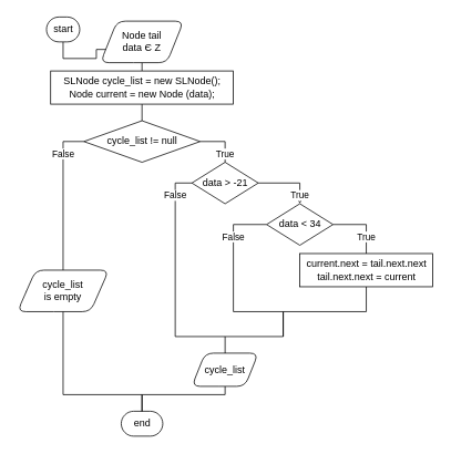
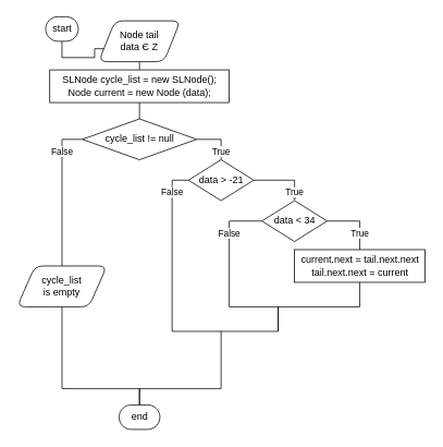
  <mxCell id="0" />
  <mxCell id="1" parent="0" />
  <mxCell id="2" value="True" style="edgeStyle=orthogonalEdgeStyle;rounded=0;orthogonalLoop=1;jettySize=auto;html=1;exitX=1;exitY=0.5;exitDx=0;exitDy=0;endArrow=block;endFill=0;" edge="1" parent="1" source="4" target="7"><mxGeometry x="0.733" relative="1" as="geometry"><Array as="points"><mxPoint x="360" y="220" /></Array><mxPoint as="offset" /></mxGeometry></mxCell>
  <mxCell id="3" value="False" style="edgeStyle=orthogonalEdgeStyle;rounded=0;orthogonalLoop=1;jettySize=auto;html=1;exitX=0;exitY=0.5;exitDx=0;exitDy=0;endArrow=none;endFill=0;" edge="1" parent="1" source="4"><mxGeometry x="-0.85" relative="1" as="geometry"><mxPoint x="170" y="505" as="targetPoint" /><Array as="points"><mxPoint x="210" y="220" /><mxPoint x="210" y="405" /><mxPoint x="270" y="405" /><mxPoint x="270" y="475" /><mxPoint x="170" y="475" /></Array><mxPoint as="offset" /></mxGeometry></mxCell>
  <mxCell id="4" value="data &amp;gt; -21" style="shape=rhombus;html=1;dashed=0;whitespace=wrap;perimeter=rhombusPerimeter;rounded=0;" vertex="1" parent="1"><mxGeometry x="230" y="195" width="80" height="50" as="geometry" /></mxCell>
  <mxCell id="5" value="True" style="edgeStyle=orthogonalEdgeStyle;rounded=0;orthogonalLoop=1;jettySize=auto;html=1;exitX=1;exitY=0.5;exitDx=0;exitDy=0;endArrow=none;endFill=0;" edge="1" parent="1" source="7" target="9"><mxGeometry x="0.467" relative="1" as="geometry"><mxPoint as="offset" /></mxGeometry></mxCell>
  <mxCell id="6" value="False" style="edgeStyle=orthogonalEdgeStyle;rounded=0;orthogonalLoop=1;jettySize=auto;html=1;exitX=0;exitY=0.5;exitDx=0;exitDy=0;endArrow=none;endFill=0;" edge="1" parent="1" source="7"><mxGeometry x="-0.532" relative="1" as="geometry"><mxPoint x="340" y="405" as="targetPoint" /><Array as="points"><mxPoint x="280" y="270" /><mxPoint x="280" y="375" /><mxPoint x="340" y="375" /></Array><mxPoint as="offset" /></mxGeometry></mxCell>
  <mxCell id="7" value="data &lt; 34" style="shape=rhombus;html=1;dashed=0;whitespace=wrap;perimeter=rhombusPerimeter;rounded=0;" vertex="1" parent="1"><mxGeometry x="320" y="245" width="80" height="50" as="geometry" /></mxCell>
  <mxCell id="8" style="edgeStyle=orthogonalEdgeStyle;rounded=0;orthogonalLoop=1;jettySize=auto;html=1;exitX=0.5;exitY=1;exitDx=0;exitDy=0;endArrow=none;endFill=0;" edge="1" parent="1" source="9"><mxGeometry relative="1" as="geometry"><mxPoint x="270" y="405" as="targetPoint" /><Array as="points"><mxPoint x="440" y="375" /><mxPoint x="340" y="375" /></Array></mxGeometry></mxCell>
  <mxCell id="9" value="&lt;div&gt;current.next = tail.next.next&lt;/div&gt;&lt;div&gt;&lt;span&gt;tail.next.next = current&lt;/span&gt;&lt;/div&gt;" style="html=1;dashed=0;whitespace=wrap;" vertex="1" parent="1"><mxGeometry x="360" y="305" width="160" height="40" as="geometry" /></mxCell>
- <mxCell id="10" value="cycle_list" style="shape=parallelogram;perimeter=parallelogramPerimeter;whiteSpace=wrap;html=1;dashed=0;rounded=1;" vertex="1" parent="1"><mxGeometry x="230" y="425" width="80" height="40" as="geometry" /></mxCell>
  <mxCell id="11" value="end" style="html=1;dashed=0;whitespace=wrap;shape=mxgraph.dfd.start;" vertex="1" parent="1"><mxGeometry x="145" y="495" width="50" height="30" as="geometry" /></mxCell>
  <mxCell id="12" value="True" style="edgeStyle=orthogonalEdgeStyle;rounded=0;orthogonalLoop=1;jettySize=auto;html=1;exitX=1;exitY=0.5;exitDx=0;exitDy=0;entryX=0.5;entryY=0;entryDx=0;entryDy=0;endArrow=none;endFill=0;" edge="1" parent="1" source="14" target="4"><mxGeometry x="0.637" relative="1" as="geometry"><mxPoint as="offset" /></mxGeometry></mxCell>
  <mxCell id="13" style="edgeStyle=orthogonalEdgeStyle;rounded=0;orthogonalLoop=1;jettySize=auto;html=1;exitX=0;exitY=0.5;exitDx=0;exitDy=0;endArrow=none;endFill=0;startArrow=none;" edge="1" parent="1" source="21"><mxGeometry relative="1" as="geometry"><mxPoint x="170" y="495" as="targetPoint" /><Array as="points"><mxPoint x="75" y="370" /><mxPoint x="75" y="475" /><mxPoint x="170" y="475" /></Array></mxGeometry></mxCell>
  <mxCell id="14" value="cycle_list != null" style="shape=rhombus;html=1;dashed=0;whitespace=wrap;perimeter=rhombusPerimeter;" vertex="1" parent="1"><mxGeometry x="100" y="145" width="140" height="50" as="geometry" /></mxCell>
  <mxCell id="15" style="edgeStyle=orthogonalEdgeStyle;rounded=0;orthogonalLoop=1;jettySize=auto;html=1;exitX=0.5;exitY=0.5;exitDx=0;exitDy=15;exitPerimeter=0;entryX=1;entryY=0.75;entryDx=0;entryDy=0;" edge="1" parent="1" source="16" target="18"><mxGeometry relative="1" as="geometry" /></mxCell>
  <mxCell id="16" value="start" style="html=1;dashed=0;whitespace=wrap;shape=mxgraph.dfd.start;" vertex="1" parent="1"><mxGeometry x="55" y="20" width="40" height="30" as="geometry" /></mxCell>
  <mxCell id="17" style="edgeStyle=orthogonalEdgeStyle;rounded=0;orthogonalLoop=1;jettySize=auto;html=1;exitX=0.5;exitY=1;exitDx=0;exitDy=0;entryX=0.5;entryY=0;entryDx=0;entryDy=0;endArrow=none;endFill=0;" edge="1" parent="1" source="18" target="20"><mxGeometry relative="1" as="geometry" /></mxCell>
  <mxCell id="18" value="Node tail&lt;br&gt;data Є Z" style="shape=parallelogram;perimeter=parallelogramPerimeter;whiteSpace=wrap;html=1;dashed=0;rounded=1;" vertex="1" parent="1"><mxGeometry x="120" y="25" width="100" height="50" as="geometry" /></mxCell>
  <mxCell id="19" style="edgeStyle=orthogonalEdgeStyle;rounded=0;orthogonalLoop=1;jettySize=auto;html=1;exitX=0.5;exitY=1;exitDx=0;exitDy=0;entryX=0.5;entryY=0;entryDx=0;entryDy=0;endArrow=none;endFill=0;" edge="1" parent="1" source="20" target="14"><mxGeometry relative="1" as="geometry" /></mxCell>
  <mxCell id="20" value="&lt;span style=&quot;text-align: left&quot;&gt;SLNode cycle_list = new SLNode();&lt;br&gt;Node current = new Node (data);&lt;br&gt;&lt;/span&gt;" style="html=1;dashed=0;whitespace=wrap;" vertex="1" parent="1"><mxGeometry x="60" y="85" width="220" height="40" as="geometry" /></mxCell>
  <mxCell id="21" value="cycle_list&lt;br&gt;is empty" style="shape=parallelogram;perimeter=parallelogramPerimeter;whiteSpace=wrap;html=1;dashed=0;rounded=1;" vertex="1" parent="1"><mxGeometry x="20" y="325" width="110" height="50" as="geometry" /></mxCell>
  <mxCell id="22" value="False" style="edgeStyle=orthogonalEdgeStyle;rounded=0;orthogonalLoop=1;jettySize=auto;html=1;exitX=0;exitY=0.5;exitDx=0;exitDy=0;endArrow=none;endFill=0;" edge="1" parent="1" source="14" target="21"><mxGeometry x="-0.556" relative="1" as="geometry"><mxPoint x="170" y="525" as="targetPoint" /><mxPoint x="100" y="170" as="sourcePoint" /><Array as="points" /><mxPoint as="offset" /></mxGeometry></mxCell>
